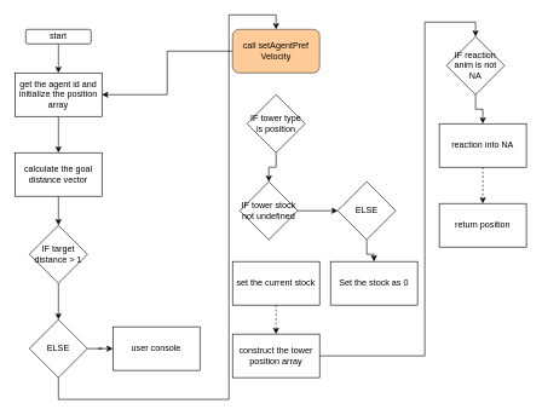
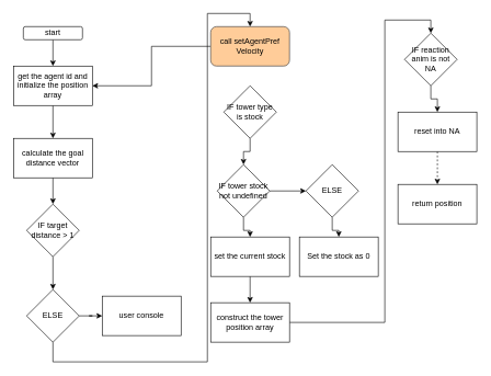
  <mxCell id="0" />
  <mxCell id="1" parent="0" />
  <mxCell id="2" value="" style="edgeStyle=orthogonalEdgeStyle;rounded=0;orthogonalLoop=1;jettySize=auto;html=1;" parent="1" source="3" target="9" edge="1"><mxGeometry relative="1" as="geometry" /></mxCell>
  <mxCell id="3" value="calculate the goal distance vector" style="whiteSpace=wrap;html=1;rounded=0;" parent="1" vertex="1"><mxGeometry x="20" y="210" width="120" height="60" as="geometry" /></mxCell>
  <mxCell id="4" value="" style="edgeStyle=orthogonalEdgeStyle;rounded=0;orthogonalLoop=1;jettySize=auto;html=1;" parent="1" source="5" target="7" edge="1"><mxGeometry relative="1" as="geometry" /></mxCell>
  <mxCell id="5" value="start" style="rounded=1;whiteSpace=wrap;html=1;" parent="1" vertex="1"><mxGeometry x="35" y="40" width="90" height="20" as="geometry" /></mxCell>
  <mxCell id="6" value="" style="edgeStyle=orthogonalEdgeStyle;rounded=0;orthogonalLoop=1;jettySize=auto;html=1;" parent="1" source="7" target="3" edge="1"><mxGeometry relative="1" as="geometry" /></mxCell>
  <mxCell id="7" value="get the agent id and initialize the position&lt;br&gt;array" style="rounded=0;whiteSpace=wrap;html=1;" parent="1" vertex="1"><mxGeometry x="20" y="100" width="120" height="60" as="geometry" /></mxCell>
  <mxCell id="8" value="" style="edgeStyle=orthogonalEdgeStyle;rounded=0;orthogonalLoop=1;jettySize=auto;html=1;" parent="1" source="9" target="12" edge="1"><mxGeometry relative="1" as="geometry" /></mxCell>
  <mxCell id="9" value="IF target distance &amp;gt; 1" style="rhombus;whiteSpace=wrap;html=1;rounded=0;" parent="1" vertex="1"><mxGeometry x="40" y="310" width="80" height="80" as="geometry" /></mxCell>
  <mxCell id="10" value="" style="edgeStyle=orthogonalEdgeStyle;rounded=0;orthogonalLoop=1;jettySize=auto;html=1;" parent="1" source="12" target="13" edge="1"><mxGeometry relative="1" as="geometry" /></mxCell>
  <mxCell id="11" style="edgeStyle=orthogonalEdgeStyle;rounded=0;orthogonalLoop=1;jettySize=auto;html=1;entryX=0.5;entryY=0;entryDx=0;entryDy=0;" parent="1" source="12" target="15" edge="1"><mxGeometry relative="1" as="geometry"><Array as="points"><mxPoint x="80" y="550" /><mxPoint x="315" y="550" /><mxPoint x="315" y="20" /><mxPoint x="380" y="20" /></Array></mxGeometry></mxCell>
  <mxCell id="12" value="ELSE" style="rhombus;whiteSpace=wrap;html=1;rounded=0;" parent="1" vertex="1"><mxGeometry x="40" y="440" width="80" height="80" as="geometry" /></mxCell>
  <mxCell id="13" value="user console" style="whiteSpace=wrap;html=1;rounded=0;" parent="1" vertex="1"><mxGeometry x="155" y="450" width="120" height="60" as="geometry" /></mxCell>
  <mxCell id="14" value="" style="edgeStyle=orthogonalEdgeStyle;rounded=0;orthogonalLoop=1;jettySize=auto;html=1;" edge="1" parent="1" source="15" target="7"><mxGeometry relative="1" as="geometry" /></mxCell>
  <mxCell id="15" value="call&amp;nbsp;setAgentPref&lt;br&gt;Velocity" style="rounded=1;whiteSpace=wrap;html=1;fillColor=#ffcc99;strokeColor=#36393d;" parent="1" vertex="1"><mxGeometry x="320" y="40" width="120" height="60" as="geometry" /></mxCell>
  <mxCell id="16" value="" style="edgeStyle=orthogonalEdgeStyle;rounded=0;orthogonalLoop=1;jettySize=auto;html=1;" edge="1" parent="1" source="17" target="19"><mxGeometry relative="1" as="geometry" /></mxCell>
  <mxCell id="17" value="IF reaction anim is not NA" style="rhombus;whiteSpace=wrap;html=1;rounded=0;" parent="1" vertex="1"><mxGeometry x="615" y="50" width="80" height="80" as="geometry" /></mxCell>
  <mxCell id="18" value="" style="edgeStyle=orthogonalEdgeStyle;rounded=0;orthogonalLoop=1;jettySize=auto;html=1;dashed=1;" edge="1" parent="1" source="19" target="20"><mxGeometry relative="1" as="geometry" /></mxCell>
- <mxCell id="19" value="reaction into NA" style="whiteSpace=wrap;html=1;rounded=0;" parent="1" vertex="1"><mxGeometry x="605" y="170" width="120" height="60" as="geometry" /></mxCell>
+ <mxCell id="19" value="reset into NA" style="whiteSpace=wrap;html=1;rounded=0;" parent="1" vertex="1"><mxGeometry x="605" y="170" width="120" height="60" as="geometry" /></mxCell>
  <mxCell id="20" value="return position" style="whiteSpace=wrap;html=1;rounded=0;" parent="1" vertex="1"><mxGeometry x="605" y="280" width="120" height="60" as="geometry" /></mxCell>
  <mxCell id="21" value="" style="edgeStyle=orthogonalEdgeStyle;rounded=0;orthogonalLoop=1;jettySize=auto;html=1;" edge="1" parent="1" source="22" target="27"><mxGeometry relative="1" as="geometry" /></mxCell>
- <mxCell id="22" value="IF tower type is position" style="rhombus;whiteSpace=wrap;html=1;" vertex="1" parent="1"><mxGeometry x="340" y="130" width="80" height="80" as="geometry" /></mxCell>
+ <mxCell id="22" value="IF tower type is stock" style="rhombus;whiteSpace=wrap;html=1;" vertex="1" parent="1"><mxGeometry x="340" y="130" width="80" height="80" as="geometry" /></mxCell>
  <mxCell id="23" style="edgeStyle=orthogonalEdgeStyle;rounded=0;orthogonalLoop=1;jettySize=auto;html=1;entryX=0.5;entryY=0;entryDx=0;entryDy=0;" edge="1" parent="1" source="24" target="17"><mxGeometry relative="1" as="geometry"><Array as="points"><mxPoint x="585" y="490" /><mxPoint x="585" y="30" /><mxPoint x="655" y="30" /></Array></mxGeometry></mxCell>
  <mxCell id="24" value="construct the tower position array" style="whiteSpace=wrap;html=1;rounded=0;" vertex="1" parent="1"><mxGeometry x="320" y="460" width="120" height="60" as="geometry" /></mxCell>
+ <mxCell id="25" value="" style="edgeStyle=orthogonalEdgeStyle;rounded=0;orthogonalLoop=1;jettySize=auto;html=1;" edge="1" parent="1" source="27" target="29"><mxGeometry relative="1" as="geometry" /></mxCell>
  <mxCell id="26" value="" style="edgeStyle=orthogonalEdgeStyle;rounded=0;orthogonalLoop=1;jettySize=auto;html=1;" edge="1" parent="1" source="27" target="31"><mxGeometry relative="1" as="geometry" /></mxCell>
  <mxCell id="27" value="IF tower stock not undefined" style="rhombus;whiteSpace=wrap;html=1;" vertex="1" parent="1"><mxGeometry x="330" y="250" width="80" height="80" as="geometry" /></mxCell>
- <mxCell id="28" value="" style="edgeStyle=orthogonalEdgeStyle;rounded=0;orthogonalLoop=1;jettySize=auto;html=1;dashed=1;" edge="1" parent="1" source="29" target="24"><mxGeometry relative="1" as="geometry" /></mxCell>
+ <mxCell id="28" value="" style="edgeStyle=orthogonalEdgeStyle;rounded=0;orthogonalLoop=1;jettySize=auto;html=1;" edge="1" parent="1" source="29" target="24"><mxGeometry relative="1" as="geometry" /></mxCell>
  <mxCell id="29" value="set the current stock" style="whiteSpace=wrap;html=1;" vertex="1" parent="1"><mxGeometry x="320" y="360" width="120" height="60" as="geometry" /></mxCell>
  <mxCell id="30" value="" style="edgeStyle=orthogonalEdgeStyle;rounded=0;orthogonalLoop=1;jettySize=auto;html=1;" edge="1" parent="1" source="31" target="32"><mxGeometry relative="1" as="geometry" /></mxCell>
  <mxCell id="31" value="ELSE" style="rhombus;whiteSpace=wrap;html=1;" vertex="1" parent="1"><mxGeometry x="465" y="250" width="80" height="80" as="geometry" /></mxCell>
  <mxCell id="32" value="Set the stock as 0" style="whiteSpace=wrap;html=1;" vertex="1" parent="1"><mxGeometry x="455" y="360" width="120" height="60" as="geometry" /></mxCell>
